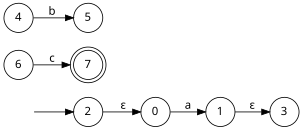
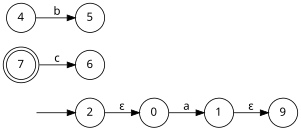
  digraph {
    fontname="Microsoft YaHei"
    rankdir=LR
    node [fontname="Microsoft YaHei" shape=circle]
    edge [fontname="Microsoft YaHei"]
    -1 [style=invis]
    2
    0
    7 [shape=doublecircle]
    1
    6
-   3
+   3 [label=9]
    4
    5
    -1 -> 2
    2 -> 0 [label=<&epsilon;>]
    0 -> 1 [label=a]
    1 -> 3 [label=<&epsilon;>]
-   6 -> 7 [label=c]
+   7 -> 6 [label=c]
    4 -> 5 [label=b]
  }
